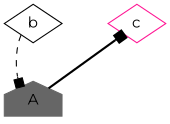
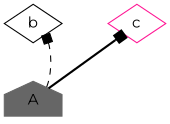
  digraph {
    fontname=Montserrat
    nodesep=0.6
    node [fontname=Montserrat shape=diamond]
    edge [arrowhead=box fontname=Montserrat]
    b [color=black]
    c [color=deeppink]
    n3 [color=gray40 label=A shape=house style=filled]
    subgraph sub_1 {
      rank=same
      b
      c
    }
-   b -> n3 [style=dashed]
+   n3 -> b [style=dashed]
    n3 -> c [style=bold]
  }
